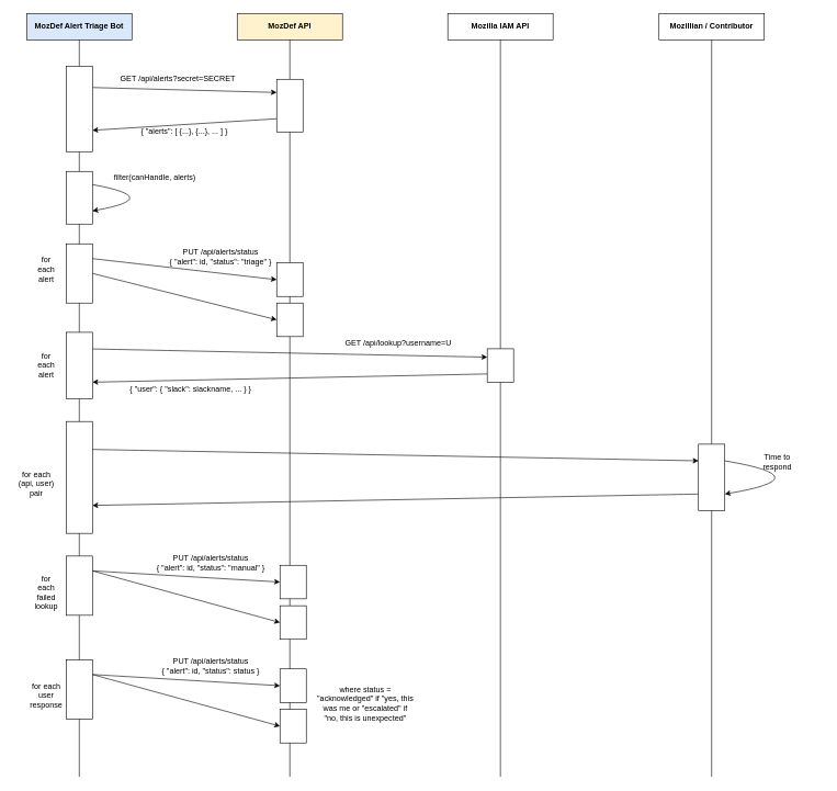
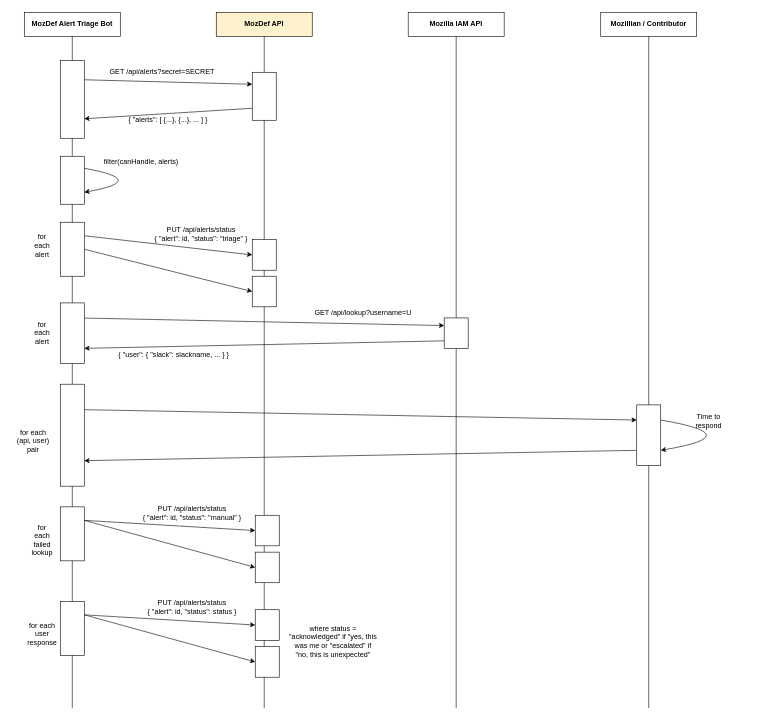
  <mxCell id="0" />
  <mxCell id="1" parent="0" />
- <mxCell id="2" value="MozDef Alert Triage Bot" style="rounded=0;whiteSpace=wrap;html=1;fontStyle=1;fillColor=#dae8fc;" vertex="1" parent="1"><mxGeometry x="40" y="20" width="160" height="40" as="geometry" /></mxCell>
+ <mxCell id="2" value="MozDef Alert Triage Bot" style="rounded=0;whiteSpace=wrap;html=1;fontStyle=1" vertex="1" parent="1"><mxGeometry x="40" y="20" width="160" height="40" as="geometry" /></mxCell>
  <mxCell id="3" value="MozDef API" style="rounded=0;whiteSpace=wrap;html=1;fontStyle=1;fillColor=#fff2cc;" vertex="1" parent="1"><mxGeometry x="360" y="20" width="160" height="40" as="geometry" /></mxCell>
  <mxCell id="4" value="Mozilla IAM API" style="rounded=0;whiteSpace=wrap;html=1;fontStyle=1" vertex="1" parent="1"><mxGeometry x="680" y="20" width="160" height="40" as="geometry" /></mxCell>
  <mxCell id="5" value="Mozillian / Contributor" style="rounded=0;whiteSpace=wrap;html=1;fontStyle=1" vertex="1" parent="1"><mxGeometry x="1001" y="20" width="160" height="40" as="geometry" /></mxCell>
  <mxCell id="6" value="" style="endArrow=none;html=1;entryX=0.5;entryY=1;entryDx=0;entryDy=0;" edge="1" parent="1" source="30" target="4"><mxGeometry width="50" height="50" relative="1" as="geometry"><mxPoint x="760" y="860" as="sourcePoint" /><mxPoint x="90" y="80" as="targetPoint" /></mxGeometry></mxCell>
  <mxCell id="7" value="" style="endArrow=none;html=1;entryX=0.5;entryY=1;entryDx=0;entryDy=0;" edge="1" parent="1" source="13" target="3"><mxGeometry width="50" height="50" relative="1" as="geometry"><mxPoint x="440" y="860" as="sourcePoint" /><mxPoint x="90" y="150" as="targetPoint" /></mxGeometry></mxCell>
  <mxCell id="8" value="" style="endArrow=none;html=1;entryX=0.5;entryY=1;entryDx=0;entryDy=0;" edge="1" parent="1" source="17" target="2"><mxGeometry width="50" height="50" relative="1" as="geometry"><mxPoint x="120" y="850" as="sourcePoint" /><mxPoint x="90" y="220" as="targetPoint" /></mxGeometry></mxCell>
  <mxCell id="9" value="" style="endArrow=none;html=1;entryX=0.5;entryY=1;entryDx=0;entryDy=0;" edge="1" parent="1" source="43" target="5"><mxGeometry width="50" height="50" relative="1" as="geometry"><mxPoint x="1081" y="860" as="sourcePoint" /><mxPoint x="1180" y="190" as="targetPoint" /></mxGeometry></mxCell>
  <mxCell id="10" style="orthogonalLoop=1;jettySize=auto;html=1;exitX=1;exitY=0.25;exitDx=0;exitDy=0;entryX=0;entryY=0.25;entryDx=0;entryDy=0;strokeColor=#000000;rounded=0;" edge="1" parent="1" source="11" target="13"><mxGeometry relative="1" as="geometry" /></mxCell>
  <mxCell id="11" value="" style="rounded=0;whiteSpace=wrap;html=1;" vertex="1" parent="1"><mxGeometry x="100" y="100" width="40" height="130" as="geometry" /></mxCell>
  <mxCell id="12" style="edgeStyle=none;rounded=0;orthogonalLoop=1;jettySize=auto;html=1;exitX=0;exitY=0.75;exitDx=0;exitDy=0;entryX=1;entryY=0.75;entryDx=0;entryDy=0;strokeColor=#000000;" edge="1" parent="1" source="13" target="11"><mxGeometry relative="1" as="geometry" /></mxCell>
  <mxCell id="13" value="" style="rounded=0;whiteSpace=wrap;html=1;" vertex="1" parent="1"><mxGeometry x="420" y="120" width="40" height="80" as="geometry" /></mxCell>
  <mxCell id="14" value="" style="endArrow=none;html=1;entryX=0.5;entryY=1;entryDx=0;entryDy=0;" edge="1" parent="1" source="24" target="13"><mxGeometry width="50" height="50" relative="1" as="geometry"><mxPoint x="440" y="860" as="sourcePoint" /><mxPoint x="440" y="60" as="targetPoint" /></mxGeometry></mxCell>
  <mxCell id="15" value="GET /api/alerts?secret=SECRET" style="text;html=1;strokeColor=none;fillColor=none;align=center;verticalAlign=middle;whiteSpace=wrap;rounded=0;" vertex="1" parent="1"><mxGeometry x="160" y="110" width="220" height="20" as="geometry" /></mxCell>
  <mxCell id="16" value="{ &quot;alerts&quot;: [ {...}, {...}, ... ] }" style="text;html=1;strokeColor=none;fillColor=none;align=center;verticalAlign=middle;whiteSpace=wrap;rounded=0;" vertex="1" parent="1"><mxGeometry x="195" y="190" width="170" height="20" as="geometry" /></mxCell>
  <mxCell id="17" value="" style="rounded=0;whiteSpace=wrap;html=1;" vertex="1" parent="1"><mxGeometry x="100" y="260" width="40" height="80" as="geometry" /></mxCell>
  <mxCell id="18" value="" style="endArrow=none;html=1;entryX=0.5;entryY=1;entryDx=0;entryDy=0;" edge="1" parent="1" source="33" target="17"><mxGeometry width="50" height="50" relative="1" as="geometry"><mxPoint x="120" y="850" as="sourcePoint" /><mxPoint x="120" y="60" as="targetPoint" /></mxGeometry></mxCell>
  <mxCell id="19" style="edgeStyle=none;orthogonalLoop=1;jettySize=auto;html=1;exitX=1;exitY=0.25;exitDx=0;exitDy=0;entryX=1;entryY=0.75;entryDx=0;entryDy=0;strokeColor=#000000;curved=1;" edge="1" parent="1" source="17" target="17"><mxGeometry relative="1" as="geometry"><Array as="points"><mxPoint x="250" y="300" /></Array></mxGeometry></mxCell>
  <mxCell id="20" value="filter(canHandle, alerts)" style="text;html=1;strokeColor=none;fillColor=none;align=center;verticalAlign=middle;whiteSpace=wrap;rounded=0;" vertex="1" parent="1"><mxGeometry x="160" y="260" width="150" height="20" as="geometry" /></mxCell>
  <mxCell id="21" style="edgeStyle=none;curved=1;orthogonalLoop=1;jettySize=auto;html=1;exitX=1;exitY=0.25;exitDx=0;exitDy=0;entryX=0;entryY=0.5;entryDx=0;entryDy=0;strokeColor=#000000;" edge="1" parent="1" source="23" target="24"><mxGeometry relative="1" as="geometry" /></mxCell>
  <mxCell id="22" style="edgeStyle=none;curved=1;orthogonalLoop=1;jettySize=auto;html=1;exitX=1;exitY=0.5;exitDx=0;exitDy=0;entryX=0;entryY=0.5;entryDx=0;entryDy=0;strokeColor=#000000;" edge="1" parent="1" source="23" target="28"><mxGeometry relative="1" as="geometry" /></mxCell>
  <mxCell id="23" value="" style="rounded=0;whiteSpace=wrap;html=1;" vertex="1" parent="1"><mxGeometry x="100" y="370" width="40" height="90" as="geometry" /></mxCell>
  <mxCell id="24" value="" style="rounded=0;whiteSpace=wrap;html=1;" vertex="1" parent="1"><mxGeometry x="420" y="399" width="40" height="51" as="geometry" /></mxCell>
  <mxCell id="25" value="" style="endArrow=none;html=1;entryX=0.5;entryY=1;entryDx=0;entryDy=0;" edge="1" parent="1" target="24"><mxGeometry width="50" height="50" relative="1" as="geometry"><mxPoint x="440" y="1180" as="sourcePoint" /><mxPoint x="440" y="200" as="targetPoint" /></mxGeometry></mxCell>
  <mxCell id="26" value="PUT /api/alerts/status&lt;br&gt;{ &quot;alert&quot;: id, &quot;status&quot;: &quot;triage&quot; }" style="text;html=1;strokeColor=none;fillColor=none;align=center;verticalAlign=middle;whiteSpace=wrap;rounded=0;" vertex="1" parent="1"><mxGeometry x="250" y="379" width="170" height="20" as="geometry" /></mxCell>
  <mxCell id="27" style="edgeStyle=none;curved=1;orthogonalLoop=1;jettySize=auto;html=1;exitX=0.5;exitY=1;exitDx=0;exitDy=0;strokeColor=#000000;" edge="1" parent="1" source="23" target="23"><mxGeometry relative="1" as="geometry" /></mxCell>
  <mxCell id="28" value="" style="rounded=0;whiteSpace=wrap;html=1;" vertex="1" parent="1"><mxGeometry x="420" y="460" width="40" height="51" as="geometry" /></mxCell>
  <mxCell id="29" style="edgeStyle=none;curved=1;orthogonalLoop=1;jettySize=auto;html=1;exitX=0;exitY=0.75;exitDx=0;exitDy=0;entryX=1;entryY=0.75;entryDx=0;entryDy=0;strokeColor=#000000;" edge="1" parent="1" source="30" target="33"><mxGeometry relative="1" as="geometry" /></mxCell>
  <mxCell id="30" value="" style="rounded=0;whiteSpace=wrap;html=1;" vertex="1" parent="1"><mxGeometry x="740" y="529.5" width="40" height="51" as="geometry" /></mxCell>
  <mxCell id="31" value="" style="endArrow=none;html=1;entryX=0.5;entryY=1;entryDx=0;entryDy=0;" edge="1" parent="1" target="30"><mxGeometry width="50" height="50" relative="1" as="geometry"><mxPoint x="760" y="1180" as="sourcePoint" /><mxPoint x="760" y="60" as="targetPoint" /></mxGeometry></mxCell>
  <mxCell id="32" style="edgeStyle=none;curved=1;orthogonalLoop=1;jettySize=auto;html=1;exitX=1;exitY=0.25;exitDx=0;exitDy=0;entryX=0;entryY=0.25;entryDx=0;entryDy=0;strokeColor=#000000;" edge="1" parent="1" source="33" target="30"><mxGeometry relative="1" as="geometry" /></mxCell>
  <mxCell id="33" value="" style="rounded=0;whiteSpace=wrap;html=1;" vertex="1" parent="1"><mxGeometry x="100" y="504.5" width="40" height="101" as="geometry" /></mxCell>
  <mxCell id="34" value="" style="endArrow=none;html=1;entryX=0.5;entryY=1;entryDx=0;entryDy=0;" edge="1" parent="1" source="49" target="33"><mxGeometry width="50" height="50" relative="1" as="geometry"><mxPoint x="120" y="1080" as="sourcePoint" /><mxPoint x="120" y="340" as="targetPoint" /></mxGeometry></mxCell>
  <mxCell id="35" style="edgeStyle=none;curved=1;orthogonalLoop=1;jettySize=auto;html=1;exitX=1;exitY=0.25;exitDx=0;exitDy=0;entryX=0;entryY=0.25;entryDx=0;entryDy=0;strokeColor=#000000;" edge="1" parent="1" source="36" target="43"><mxGeometry relative="1" as="geometry" /></mxCell>
  <mxCell id="36" value="" style="rounded=0;whiteSpace=wrap;html=1;" vertex="1" parent="1"><mxGeometry x="100" y="640" width="40" height="170" as="geometry" /></mxCell>
  <mxCell id="37" value="&lt;div&gt;for each&lt;/div&gt;&lt;div&gt;alert&lt;br&gt;&lt;/div&gt;" style="text;html=1;strokeColor=none;fillColor=none;align=center;verticalAlign=middle;whiteSpace=wrap;rounded=0;" vertex="1" parent="1"><mxGeometry x="50" y="545" width="40" height="20" as="geometry" /></mxCell>
  <mxCell id="38" value="&lt;div&gt;for each&lt;/div&gt;&lt;div&gt;alert&lt;br&gt;&lt;/div&gt;" style="text;html=1;strokeColor=none;fillColor=none;align=center;verticalAlign=middle;whiteSpace=wrap;rounded=0;" vertex="1" parent="1"><mxGeometry x="50" y="399" width="40" height="20" as="geometry" /></mxCell>
  <mxCell id="39" value="GET /api/lookup?username=U" style="text;html=1;strokeColor=none;fillColor=none;align=center;verticalAlign=middle;whiteSpace=wrap;rounded=0;" vertex="1" parent="1"><mxGeometry x="520" y="511" width="170" height="20" as="geometry" /></mxCell>
  <mxCell id="40" value="{ &quot;user&quot;: { &quot;slack&quot;: slackname, ... } }" style="text;html=1;strokeColor=none;fillColor=none;align=center;verticalAlign=middle;whiteSpace=wrap;rounded=0;" vertex="1" parent="1"><mxGeometry x="188" y="581" width="203" height="20" as="geometry" /></mxCell>
  <mxCell id="41" value="&lt;div&gt;for each&lt;/div&gt;&lt;div&gt;(api, user)&lt;br&gt;pair&lt;br&gt;&lt;/div&gt;" style="text;html=1;strokeColor=none;fillColor=none;align=center;verticalAlign=middle;whiteSpace=wrap;rounded=0;" vertex="1" parent="1"><mxGeometry x="20" y="725" width="70" height="20" as="geometry" /></mxCell>
  <mxCell id="42" style="edgeStyle=none;curved=1;orthogonalLoop=1;jettySize=auto;html=1;exitX=0;exitY=0.75;exitDx=0;exitDy=0;entryX=1;entryY=0.75;entryDx=0;entryDy=0;strokeColor=#000000;" edge="1" parent="1" source="43" target="36"><mxGeometry relative="1" as="geometry" /></mxCell>
  <mxCell id="43" value="" style="rounded=0;whiteSpace=wrap;html=1;" vertex="1" parent="1"><mxGeometry x="1061" y="674.5" width="40" height="101" as="geometry" /></mxCell>
  <mxCell id="44" value="" style="endArrow=none;html=1;entryX=0.5;entryY=1;entryDx=0;entryDy=0;" edge="1" parent="1" target="43"><mxGeometry width="50" height="50" relative="1" as="geometry"><mxPoint x="1081" y="1180" as="sourcePoint" /><mxPoint x="1081" y="60" as="targetPoint" /></mxGeometry></mxCell>
  <mxCell id="45" style="edgeStyle=none;curved=1;orthogonalLoop=1;jettySize=auto;html=1;exitX=1;exitY=0.25;exitDx=0;exitDy=0;entryX=1;entryY=0.75;entryDx=0;entryDy=0;strokeColor=#000000;" edge="1" parent="1" source="43" target="43"><mxGeometry relative="1" as="geometry"><Array as="points"><mxPoint x="1250" y="725" /></Array></mxGeometry></mxCell>
  <mxCell id="46" value="Time to respond" style="text;html=1;strokeColor=none;fillColor=none;align=center;verticalAlign=middle;whiteSpace=wrap;rounded=0;" vertex="1" parent="1"><mxGeometry x="1161" y="691" width="40" height="20" as="geometry" /></mxCell>
  <mxCell id="47" style="edgeStyle=none;curved=1;orthogonalLoop=1;jettySize=auto;html=1;exitX=1;exitY=0.25;exitDx=0;exitDy=0;entryX=0;entryY=0.5;entryDx=0;entryDy=0;strokeColor=#000000;" edge="1" parent="1" source="49" target="52"><mxGeometry relative="1" as="geometry" /></mxCell>
  <mxCell id="48" style="edgeStyle=none;curved=1;orthogonalLoop=1;jettySize=auto;html=1;exitX=1;exitY=0.25;exitDx=0;exitDy=0;entryX=0;entryY=0.5;entryDx=0;entryDy=0;strokeColor=#000000;" edge="1" parent="1" source="49" target="53"><mxGeometry relative="1" as="geometry" /></mxCell>
  <mxCell id="49" value="" style="rounded=0;whiteSpace=wrap;html=1;" vertex="1" parent="1"><mxGeometry x="100" y="844.5" width="40" height="90" as="geometry" /></mxCell>
  <mxCell id="50" value="" style="endArrow=none;html=1;entryX=0.5;entryY=1;entryDx=0;entryDy=0;" edge="1" parent="1" target="49"><mxGeometry width="50" height="50" relative="1" as="geometry"><mxPoint x="120" y="1180" as="sourcePoint" /><mxPoint x="120" y="605.5" as="targetPoint" /></mxGeometry></mxCell>
  <mxCell id="51" value="for each&lt;br&gt;failed&lt;br&gt;lookup" style="text;html=1;strokeColor=none;fillColor=none;align=center;verticalAlign=middle;whiteSpace=wrap;rounded=0;" vertex="1" parent="1"><mxGeometry x="50" y="889.5" width="40" height="20" as="geometry" /></mxCell>
  <mxCell id="52" value="" style="rounded=0;whiteSpace=wrap;html=1;" vertex="1" parent="1"><mxGeometry x="425" y="858.5" width="40" height="51" as="geometry" /></mxCell>
  <mxCell id="53" value="" style="rounded=0;whiteSpace=wrap;html=1;" vertex="1" parent="1"><mxGeometry x="425" y="920" width="40" height="51" as="geometry" /></mxCell>
  <mxCell id="54" value="PUT /api/alerts/status&lt;br&gt;{ &quot;alert&quot;: id, &quot;status&quot;: &quot;manual&quot; }" style="text;html=1;strokeColor=none;fillColor=none;align=center;verticalAlign=middle;whiteSpace=wrap;rounded=0;" vertex="1" parent="1"><mxGeometry x="235" y="844.5" width="170" height="20" as="geometry" /></mxCell>
  <mxCell id="55" style="edgeStyle=none;curved=1;orthogonalLoop=1;jettySize=auto;html=1;exitX=1;exitY=0.25;exitDx=0;exitDy=0;entryX=0;entryY=0.5;entryDx=0;entryDy=0;strokeColor=#000000;" edge="1" parent="1" source="57" target="59"><mxGeometry relative="1" as="geometry" /></mxCell>
  <mxCell id="56" style="edgeStyle=none;curved=1;orthogonalLoop=1;jettySize=auto;html=1;exitX=1;exitY=0.25;exitDx=0;exitDy=0;entryX=0;entryY=0.5;entryDx=0;entryDy=0;strokeColor=#000000;" edge="1" parent="1" source="57" target="60"><mxGeometry relative="1" as="geometry" /></mxCell>
  <mxCell id="57" value="" style="rounded=0;whiteSpace=wrap;html=1;" vertex="1" parent="1"><mxGeometry x="100" y="1002" width="40" height="90" as="geometry" /></mxCell>
  <mxCell id="58" value="for each&lt;br&gt;user&lt;br&gt;response" style="text;html=1;strokeColor=none;fillColor=none;align=center;verticalAlign=middle;whiteSpace=wrap;rounded=0;" vertex="1" parent="1"><mxGeometry x="50" y="1047" width="40" height="20" as="geometry" /></mxCell>
  <mxCell id="59" value="" style="rounded=0;whiteSpace=wrap;html=1;" vertex="1" parent="1"><mxGeometry x="425" y="1016" width="40" height="51" as="geometry" /></mxCell>
  <mxCell id="60" value="" style="rounded=0;whiteSpace=wrap;html=1;" vertex="1" parent="1"><mxGeometry x="425" y="1077.5" width="40" height="51" as="geometry" /></mxCell>
  <mxCell id="61" value="PUT /api/alerts/status&lt;br&gt;{ &quot;alert&quot;: id, &quot;status&quot;: status }" style="text;html=1;strokeColor=none;fillColor=none;align=center;verticalAlign=middle;whiteSpace=wrap;rounded=0;" vertex="1" parent="1"><mxGeometry x="235" y="1002" width="170" height="20" as="geometry" /></mxCell>
  <mxCell id="62" value="where status = &quot;acknowledged&quot; if &quot;yes, this was me or &quot;escalated&quot; if &quot;no, this is unexpected&quot;" style="text;html=1;strokeColor=none;fillColor=none;align=center;verticalAlign=middle;whiteSpace=wrap;rounded=0;" vertex="1" parent="1"><mxGeometry x="480" y="1059" width="150" height="20" as="geometry" /></mxCell>
